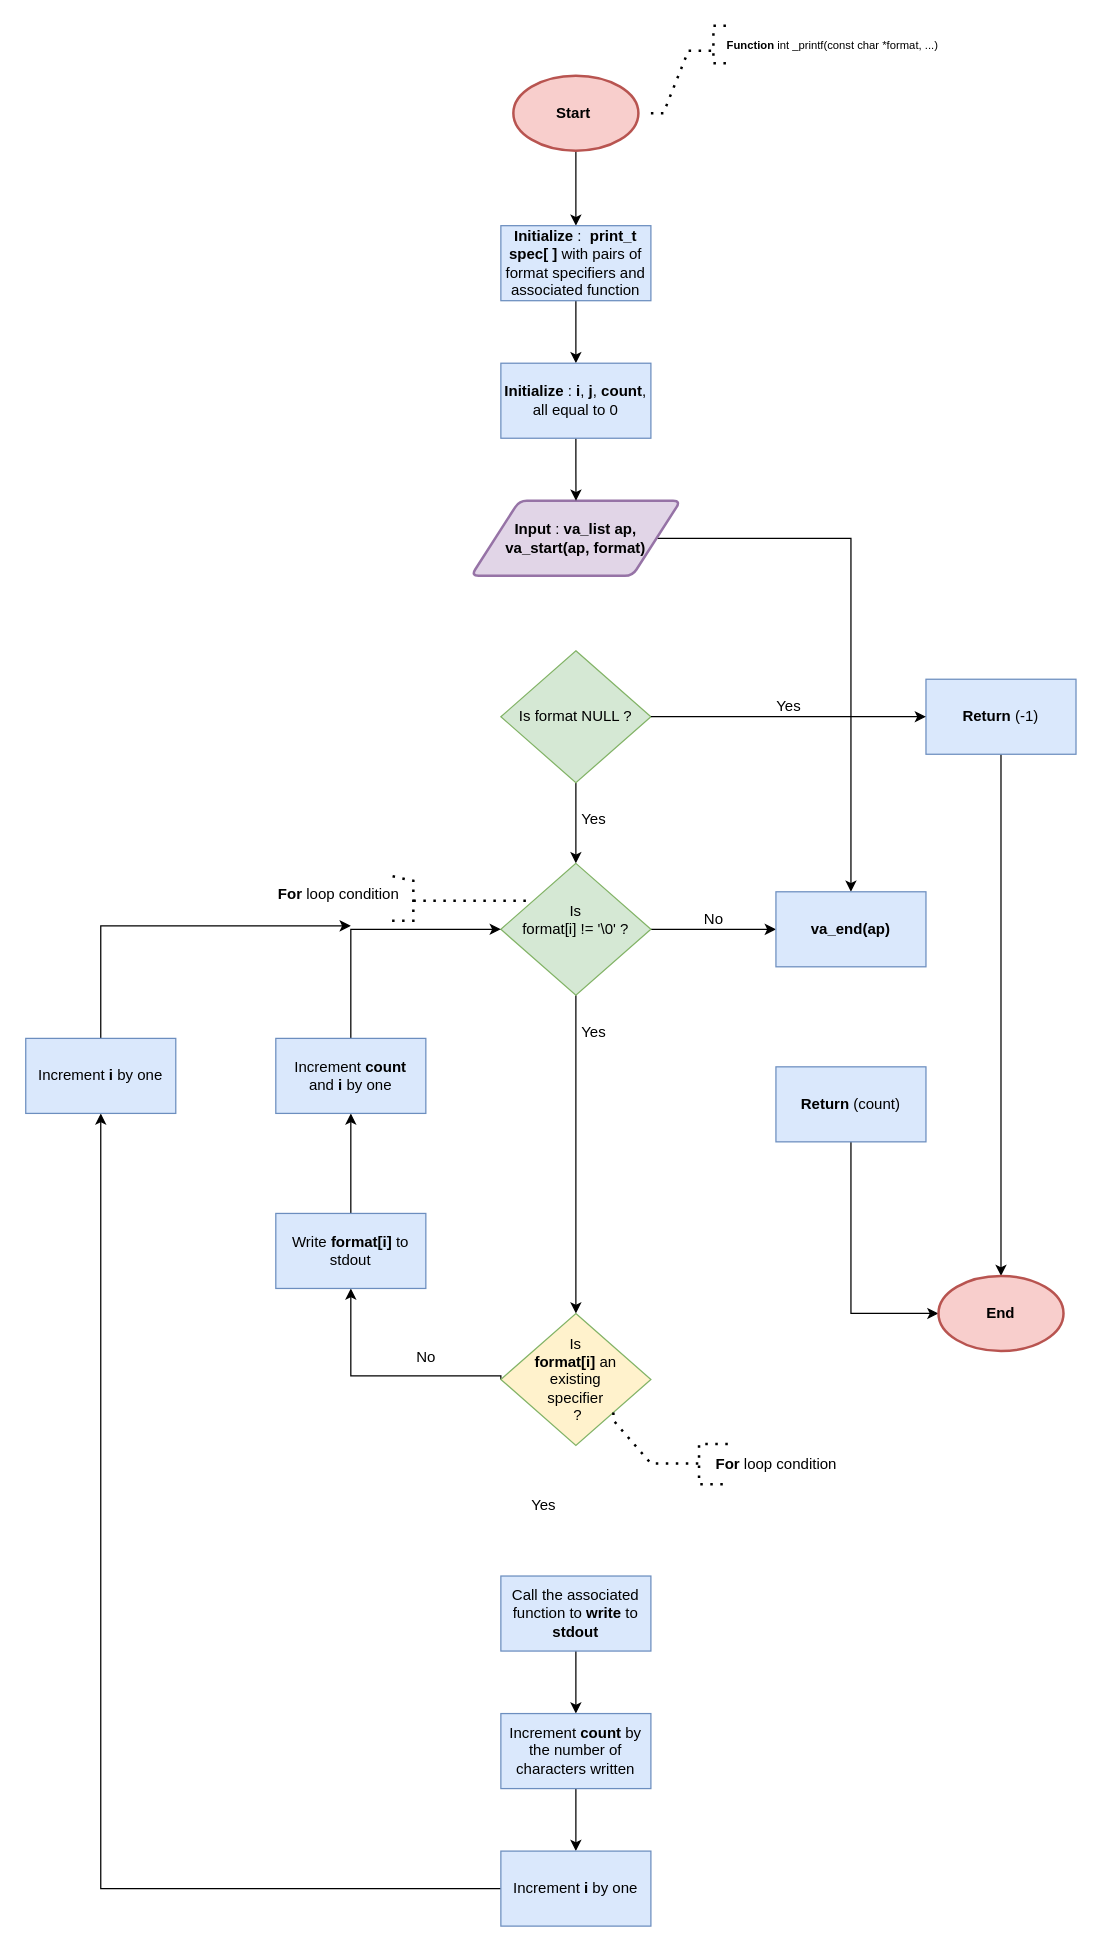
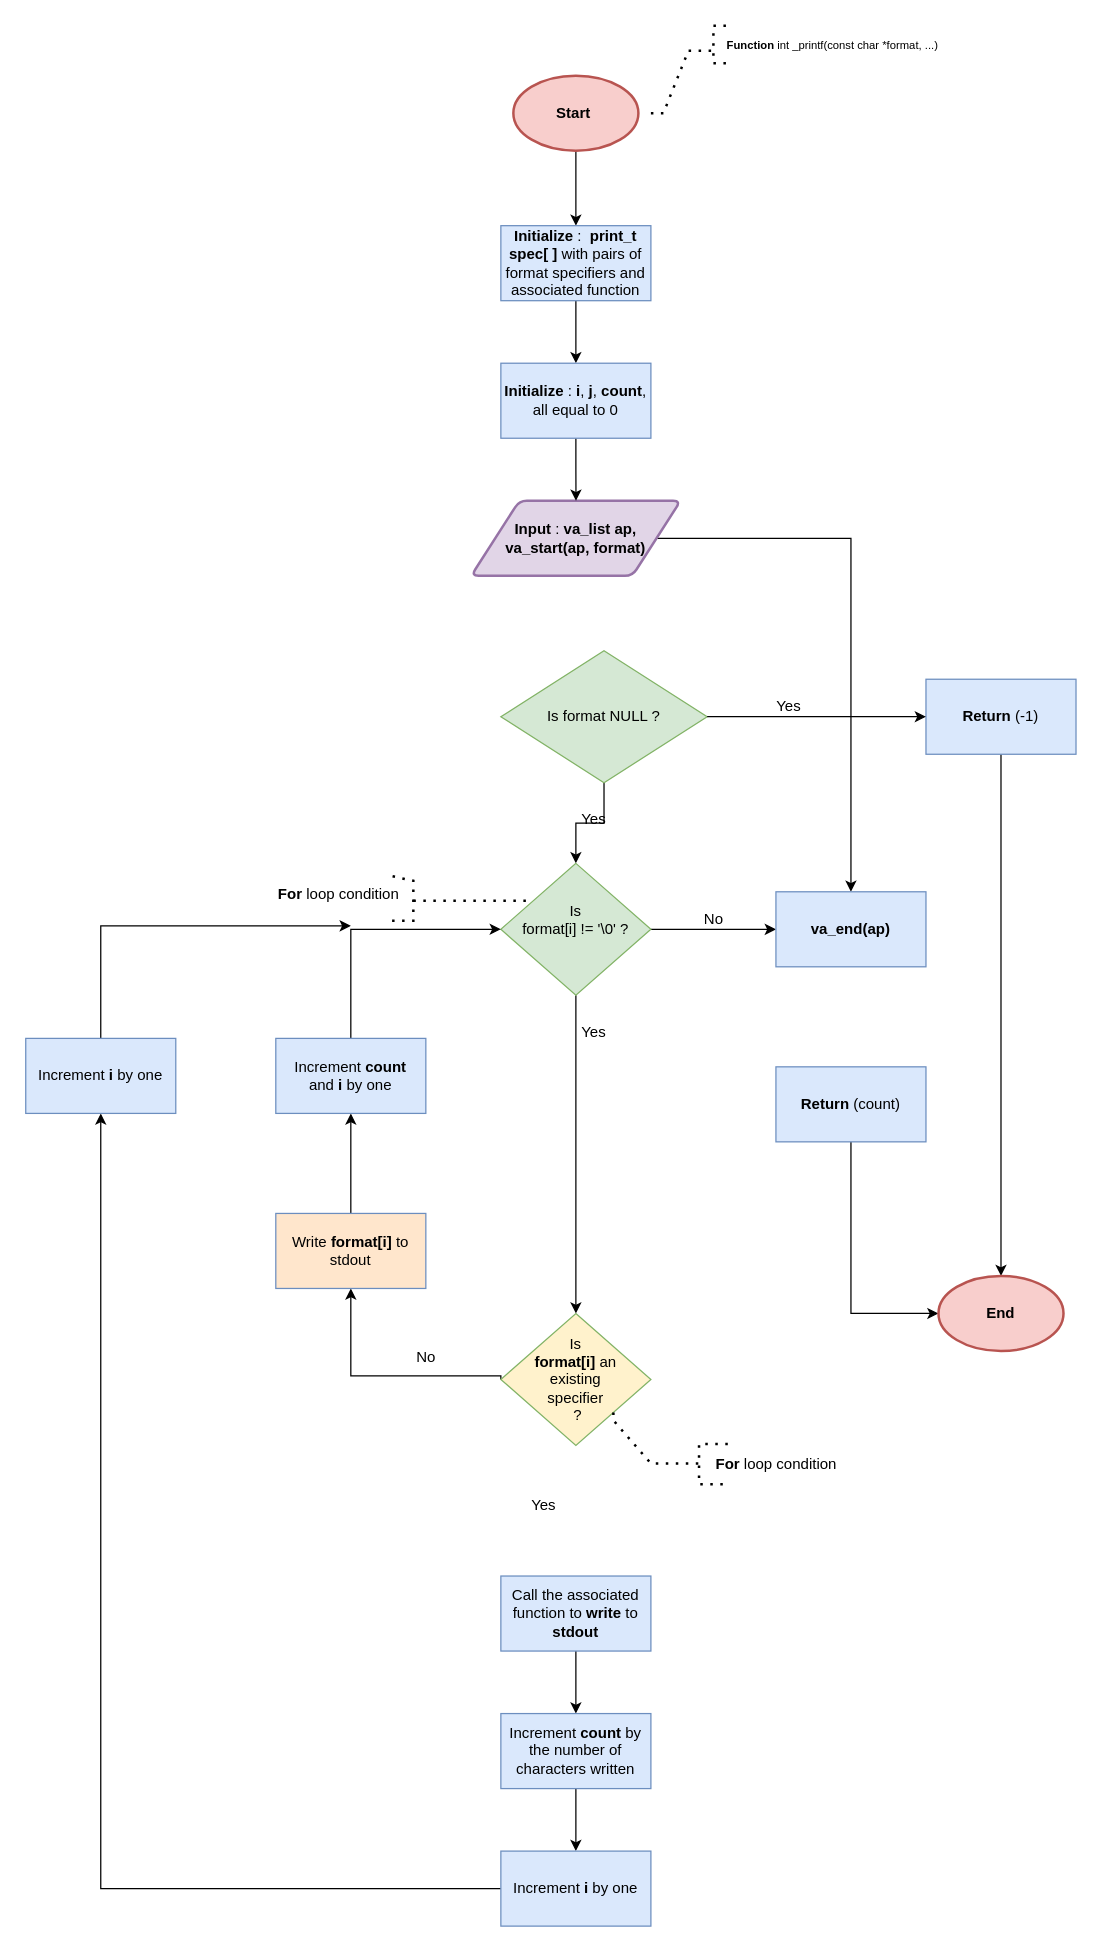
  <mxCell id="0" />
  <mxCell id="1" parent="0" />
  <mxCell id="2" style="edgeStyle=orthogonalEdgeStyle;rounded=0;orthogonalLoop=1;jettySize=auto;html=1;entryX=0.5;entryY=0;entryDx=0;entryDy=0;" edge="1" parent="1" source="3" target="10"><mxGeometry relative="1" as="geometry" /></mxCell>
  <mxCell id="3" value="&lt;b&gt;Start&lt;/b&gt;&amp;nbsp;" style="strokeWidth=2;html=1;shape=mxgraph.flowchart.start_1;whiteSpace=wrap;fillColor=#f8cecc;strokeColor=#b85450;" vertex="1" parent="1"><mxGeometry x="410" y="60" width="100" height="60" as="geometry" /></mxCell>
  <mxCell id="4" style="edgeStyle=orthogonalEdgeStyle;rounded=0;orthogonalLoop=1;jettySize=auto;html=1;" edge="1" parent="1" source="5" target="22"><mxGeometry relative="1" as="geometry" /></mxCell>
  <mxCell id="5" value="&lt;b&gt;Input&lt;/b&gt; : &lt;b&gt;va_list ap,&lt;br&gt;va_start(ap, format)&lt;br&gt;&lt;/b&gt;" style="shape=parallelogram;html=1;strokeWidth=2;perimeter=parallelogramPerimeter;whiteSpace=wrap;rounded=1;arcSize=12;size=0.23;fillColor=#e1d5e7;strokeColor=#9673a6;" vertex="1" parent="1"><mxGeometry x="376.25" y="400" width="167.5" height="60" as="geometry" /></mxCell>
  <mxCell id="6" value="" style="endArrow=none;dashed=1;html=1;dashPattern=1 3;strokeWidth=2;rounded=0;" edge="1" parent="1"><mxGeometry width="50" height="50" relative="1" as="geometry"><mxPoint x="520" y="90" as="sourcePoint" /><mxPoint x="570" y="40" as="targetPoint" /><Array as="points"><mxPoint x="530" y="90" /><mxPoint x="550" y="40" /></Array></mxGeometry></mxCell>
  <mxCell id="7" value="" style="endArrow=none;dashed=1;html=1;dashPattern=1 3;strokeWidth=2;rounded=0;" edge="1" parent="1"><mxGeometry width="50" height="50" relative="1" as="geometry"><mxPoint x="580" as="sourcePoint" y="50" /><mxPoint x="580" y="20" as="targetPoint" /><Array as="points"><mxPoint x="570" y="50" /><mxPoint x="570" y="30" /><mxPoint x="570" y="20" /></Array></mxGeometry></mxCell>
  <mxCell id="8" value="&lt;font style=&quot;font-size: 9px;&quot;&gt;&lt;b&gt;Function&lt;/b&gt;&amp;nbsp;int _printf(const char *format, ...)&lt;/font&gt;" style="text;html=1;align=center;verticalAlign=middle;resizable=0;points=[];autosize=1;strokeColor=none;fillColor=none;" vertex="1" parent="1"><mxGeometry x="570" y="20" width="190" height="30" as="geometry" /></mxCell>
  <mxCell id="9" style="edgeStyle=orthogonalEdgeStyle;rounded=0;orthogonalLoop=1;jettySize=auto;html=1;" edge="1" parent="1" source="10" target="12"><mxGeometry relative="1" as="geometry" /></mxCell>
  <mxCell id="10" value="&lt;b&gt;Initialize&lt;/b&gt; : &amp;nbsp;&lt;b&gt;print_t spec[ ]&lt;/b&gt; with pairs of format specifiers and associated function" style="rounded=0;whiteSpace=wrap;html=1;fillColor=#dae8fc;strokeColor=#6c8ebf;" vertex="1" parent="1"><mxGeometry x="400" y="180" width="120" height="60" as="geometry" /></mxCell>
  <mxCell id="11" style="edgeStyle=orthogonalEdgeStyle;rounded=0;orthogonalLoop=1;jettySize=auto;html=1;exitX=0.5;exitY=1;exitDx=0;exitDy=0;" edge="1" parent="1" source="12" target="5"><mxGeometry relative="1" as="geometry" /></mxCell>
  <mxCell id="12" value="&lt;b&gt;Initialize&lt;/b&gt; : &lt;b&gt;i&lt;/b&gt;,&lt;b&gt; j&lt;/b&gt;,&amp;nbsp;&lt;b&gt;count&lt;/b&gt;, all equal to 0" style="rounded=0;whiteSpace=wrap;html=1;fillColor=#dae8fc;strokeColor=#6c8ebf;" vertex="1" parent="1"><mxGeometry x="400" y="290" width="120" height="60" as="geometry" /></mxCell>
  <mxCell id="13" style="edgeStyle=orthogonalEdgeStyle;rounded=0;orthogonalLoop=1;jettySize=auto;html=1;exitX=0.5;exitY=1;exitDx=0;exitDy=0;entryX=0.5;entryY=0;entryDx=0;entryDy=0;" edge="1" parent="1" source="14" target="21"><mxGeometry relative="1" as="geometry" /></mxCell>
- <mxCell id="14" value="Is format NULL ?" style="rhombus;whiteSpace=wrap;html=1;fillColor=#d5e8d4;strokeColor=#82b366;" vertex="1" parent="1"><mxGeometry x="400" y="520" width="120" height="105.5" as="geometry" /></mxCell>
+ <mxCell id="14" value="Is format NULL ?" style="rhombus;whiteSpace=wrap;html=1;fillColor=#d5e8d4;strokeColor=#82b366;" vertex="1" parent="1"><mxGeometry x="400" y="520" width="165" height="105.5" as="geometry" /></mxCell>
  <mxCell id="15" style="edgeStyle=orthogonalEdgeStyle;rounded=0;orthogonalLoop=1;jettySize=auto;html=1;entryX=0.5;entryY=0;entryDx=0;entryDy=0;entryPerimeter=0;" edge="1" parent="1" source="16" target="26"><mxGeometry relative="1" as="geometry" /></mxCell>
  <mxCell id="16" value="&lt;b&gt;Return&lt;/b&gt; (-1)" style="rounded=0;whiteSpace=wrap;html=1;fillColor=#dae8fc;strokeColor=#6c8ebf;" vertex="1" parent="1"><mxGeometry x="740" y="542.75" width="120" height="60" as="geometry" /></mxCell>
  <mxCell id="17" value="" style="endArrow=classic;html=1;rounded=0;exitX=1;exitY=0.5;exitDx=0;exitDy=0;entryX=0;entryY=0.5;entryDx=0;entryDy=0;" edge="1" parent="1" source="14" target="16"><mxGeometry width="50" height="50" relative="1" as="geometry"><mxPoint x="520" y="575" as="sourcePoint" /><mxPoint x="600" y="573" as="targetPoint" /><Array as="points" /></mxGeometry></mxCell>
  <mxCell id="18" value="Yes" style="text;html=1;align=center;verticalAlign=middle;resizable=0;points=[];autosize=1;strokeColor=none;fillColor=none;" vertex="1" parent="1"><mxGeometry x="610" y="550" width="40" height="30" as="geometry" /></mxCell>
  <mxCell id="19" value="" style="edgeStyle=orthogonalEdgeStyle;rounded=0;orthogonalLoop=1;jettySize=auto;html=1;" edge="1" parent="1" source="21" target="22"><mxGeometry relative="1" as="geometry" /></mxCell>
  <mxCell id="20" style="edgeStyle=orthogonalEdgeStyle;rounded=0;orthogonalLoop=1;jettySize=auto;html=1;entryX=0.5;entryY=0;entryDx=0;entryDy=0;" edge="1" parent="1" source="21" target="33"><mxGeometry relative="1" as="geometry"><mxPoint x="460" y="850" as="targetPoint" /></mxGeometry></mxCell>
  <mxCell id="21" value="Is&lt;br&gt;format[i] != '\0' ?&lt;br&gt;&amp;nbsp; &amp;nbsp;" style="rhombus;whiteSpace=wrap;html=1;fillColor=#d5e8d4;strokeColor=#82b366;" vertex="1" parent="1"><mxGeometry x="400" y="690" width="120" height="105.5" as="geometry" /></mxCell>
  <mxCell id="22" value="&lt;b&gt;va_end(ap)&lt;/b&gt;" style="whiteSpace=wrap;html=1;fillColor=#dae8fc;strokeColor=#6c8ebf;" vertex="1" parent="1"><mxGeometry x="620" y="712.75" width="120" height="60" as="geometry" /></mxCell>
  <mxCell id="23" value="No" style="text;html=1;align=center;verticalAlign=middle;resizable=0;points=[];autosize=1;strokeColor=none;fillColor=none;" vertex="1" parent="1"><mxGeometry x="550" y="720" width="40" height="30" as="geometry" /></mxCell>
  <mxCell id="24" value="" style="edgeStyle=orthogonalEdgeStyle;rounded=0;orthogonalLoop=1;jettySize=auto;html=1;entryX=0;entryY=0.5;entryDx=0;entryDy=0;entryPerimeter=0;" edge="1" parent="1" source="25" target="26"><mxGeometry relative="1" as="geometry"><mxPoint x="680" y="1060" as="targetPoint" /><Array as="points"><mxPoint x="680" y="1050" /></Array></mxGeometry></mxCell>
  <mxCell id="25" value="&lt;b&gt;Return&lt;/b&gt; (count)" style="whiteSpace=wrap;html=1;fillColor=#dae8fc;strokeColor=#6c8ebf;" vertex="1" parent="1"><mxGeometry x="620" y="852.75" width="120" height="60" as="geometry" /></mxCell>
  <mxCell id="26" value="&lt;b&gt;End&lt;/b&gt;" style="strokeWidth=2;html=1;shape=mxgraph.flowchart.start_1;whiteSpace=wrap;fillColor=#f8cecc;strokeColor=#b85450;" vertex="1" parent="1"><mxGeometry x="750" y="1020" width="100" height="60" as="geometry" /></mxCell>
  <mxCell id="27" value="Yes" style="text;html=1;align=center;verticalAlign=middle;resizable=0;points=[];autosize=1;strokeColor=none;fillColor=none;" vertex="1" parent="1"><mxGeometry x="454" y="640" width="40" height="30" as="geometry" /></mxCell>
  <mxCell id="28" value="" style="endArrow=none;dashed=1;html=1;dashPattern=1 3;strokeWidth=2;rounded=0;entryX=0.167;entryY=0.284;entryDx=0;entryDy=0;entryPerimeter=0;" edge="1" parent="1" target="21"><mxGeometry width="50" height="50" relative="1" as="geometry"><mxPoint x="330" y="720" as="sourcePoint" /><mxPoint x="400" y="745.5" as="targetPoint" /><Array as="points"><mxPoint x="350" y="720" /><mxPoint x="400" y="720" /></Array></mxGeometry></mxCell>
  <mxCell id="29" value="" style="endArrow=none;dashed=1;html=1;dashPattern=1 3;strokeWidth=2;rounded=0;entryX=0.839;entryY=-0.008;entryDx=0;entryDy=0;entryPerimeter=0;" edge="1" parent="1" target="30"><mxGeometry width="50" height="50" relative="1" as="geometry"><mxPoint x="313" y="736" as="sourcePoint" /><mxPoint x="310" y="690" as="targetPoint" /><Array as="points"><mxPoint x="330" y="736" /><mxPoint x="330" y="704" /></Array></mxGeometry></mxCell>
  <mxCell id="30" value="&lt;b&gt;For&lt;/b&gt; loop condition" style="text;html=1;align=center;verticalAlign=middle;resizable=0;points=[];autosize=1;strokeColor=none;fillColor=none;" vertex="1" parent="1"><mxGeometry x="210" y="700" width="120" height="30" as="geometry" /></mxCell>
  <mxCell id="31" value="Yes" style="text;html=1;align=center;verticalAlign=middle;resizable=0;points=[];autosize=1;strokeColor=none;fillColor=none;" vertex="1" parent="1"><mxGeometry x="454" y="810" width="40" height="30" as="geometry" /></mxCell>
  <mxCell id="32" style="edgeStyle=orthogonalEdgeStyle;rounded=0;orthogonalLoop=1;jettySize=auto;html=1;exitX=0;exitY=0.5;exitDx=0;exitDy=0;" edge="1" parent="1" source="33"><mxGeometry relative="1" as="geometry"><mxPoint x="280" y="1030" as="targetPoint" /><Array as="points"><mxPoint x="400" y="1100" /><mxPoint x="280" y="1100" /></Array></mxGeometry></mxCell>
  <mxCell id="33" value="Is&lt;br&gt;&lt;b&gt;format[i]&lt;/b&gt; an&lt;br&gt;existing&lt;br&gt;specifier&lt;br&gt;&amp;nbsp;?" style="rhombus;whiteSpace=wrap;html=1;fillColor=#fff2cc;strokeColor=#82b366;" vertex="1" parent="1"><mxGeometry x="400" y="1050" width="120" height="105.5" as="geometry" /></mxCell>
  <mxCell id="34" value="" style="edgeStyle=orthogonalEdgeStyle;rounded=0;orthogonalLoop=1;jettySize=auto;html=1;" edge="1" parent="1" source="35" target="37"><mxGeometry relative="1" as="geometry" /></mxCell>
  <mxCell id="35" value="Call the associated&lt;br&gt;function to &lt;b&gt;write&lt;/b&gt; to&lt;br&gt;&lt;b&gt;stdout&lt;/b&gt;" style="whiteSpace=wrap;html=1;fillColor=#dae8fc;strokeColor=#6c8ebf;" vertex="1" parent="1"><mxGeometry x="400" y="1260" width="120" height="60" as="geometry" /></mxCell>
  <mxCell id="36" value="" style="edgeStyle=orthogonalEdgeStyle;rounded=0;orthogonalLoop=1;jettySize=auto;html=1;" edge="1" parent="1" source="37" target="46"><mxGeometry relative="1" as="geometry" /></mxCell>
  <mxCell id="37" value="Increment &lt;b&gt;count&lt;/b&gt; by the number of characters written" style="whiteSpace=wrap;html=1;fillColor=#dae8fc;strokeColor=#6c8ebf;" vertex="1" parent="1"><mxGeometry x="400" y="1370" width="120" height="60" as="geometry" /></mxCell>
  <mxCell id="38" value="No" style="text;html=1;align=center;verticalAlign=middle;resizable=0;points=[];autosize=1;strokeColor=none;fillColor=none;" vertex="1" parent="1"><mxGeometry x="320" y="1070" width="40" height="30" as="geometry" /></mxCell>
  <mxCell id="39" value="" style="endArrow=none;dashed=1;html=1;dashPattern=1 3;strokeWidth=2;rounded=0;exitX=1;exitY=1;exitDx=0;exitDy=0;" edge="1" parent="1" source="33"><mxGeometry width="50" height="50" relative="1" as="geometry"><mxPoint x="500" y="1135.5" as="sourcePoint" /><mxPoint x="560" y="1170" as="targetPoint" /><Array as="points"><mxPoint x="490" y="1135.5" /><mxPoint x="520" y="1170" /></Array></mxGeometry></mxCell>
  <mxCell id="40" value="&lt;b&gt;For&lt;/b&gt; loop condition" style="text;html=1;align=center;verticalAlign=middle;resizable=0;points=[];autosize=1;strokeColor=none;fillColor=none;" vertex="1" parent="1"><mxGeometry x="560" y="1155.5" width="120" height="30" as="geometry" /></mxCell>
  <mxCell id="41" value="" style="endArrow=none;dashed=1;html=1;dashPattern=1 3;strokeWidth=2;rounded=0;" edge="1" parent="1"><mxGeometry width="50" height="50" relative="1" as="geometry"><mxPoint x="581.5" y="1154.5" as="sourcePoint" /><mxPoint x="581.5" y="1186.5" as="targetPoint" /><Array as="points"><mxPoint x="558.5" y="1154.5" /><mxPoint x="558.5" y="1186.5" /></Array></mxGeometry></mxCell>
  <mxCell id="42" style="edgeStyle=orthogonalEdgeStyle;rounded=0;orthogonalLoop=1;jettySize=auto;html=1;entryX=0;entryY=0.5;entryDx=0;entryDy=0;exitX=0.5;exitY=0;exitDx=0;exitDy=0;" edge="1" parent="1" source="47" target="21"><mxGeometry relative="1" as="geometry"><mxPoint x="280" y="740" as="targetPoint" /><mxPoint x="280" y="800" as="sourcePoint" /><Array as="points"><mxPoint x="280" y="743" /></Array></mxGeometry></mxCell>
  <mxCell id="43" value="" style="edgeStyle=orthogonalEdgeStyle;rounded=0;orthogonalLoop=1;jettySize=auto;html=1;" edge="1" parent="1" source="44" target="47"><mxGeometry relative="1" as="geometry" /></mxCell>
- <mxCell id="44" value="Write &lt;b&gt;format[i]&lt;/b&gt; to stdout" style="rounded=0;whiteSpace=wrap;html=1;fillColor=#dae8fc;strokeColor=#6c8ebf;" vertex="1" parent="1"><mxGeometry x="220" y="970" width="120" height="60" as="geometry" /></mxCell>
+ <mxCell id="44" value="Write &lt;b&gt;format[i]&lt;/b&gt; to stdout" style="rounded=0;whiteSpace=wrap;html=1;fillColor=#ffe6cc;strokeColor=#6c8ebf;" vertex="1" parent="1"><mxGeometry x="220" y="970" width="120" height="60" as="geometry" /></mxCell>
  <mxCell id="45" style="edgeStyle=orthogonalEdgeStyle;rounded=0;orthogonalLoop=1;jettySize=auto;html=1;" edge="1" parent="1" source="46" target="50"><mxGeometry relative="1" as="geometry"><mxPoint x="80" y="890" as="targetPoint" /></mxGeometry></mxCell>
  <mxCell id="46" value="Increment &lt;b&gt;i&lt;/b&gt; by one" style="whiteSpace=wrap;html=1;fillColor=#dae8fc;strokeColor=#6c8ebf;" vertex="1" parent="1"><mxGeometry x="400" y="1480" width="120" height="60" as="geometry" /></mxCell>
  <mxCell id="47" value="Increment &lt;b&gt;count&lt;/b&gt; and&amp;nbsp;&lt;b&gt;i&lt;/b&gt; by one" style="whiteSpace=wrap;html=1;fillColor=#dae8fc;strokeColor=#6c8ebf;rounded=0;" vertex="1" parent="1"><mxGeometry x="220" y="830" width="120" height="60" as="geometry" /></mxCell>
  <mxCell id="48" value="Yes" style="text;html=1;align=center;verticalAlign=middle;resizable=0;points=[];autosize=1;strokeColor=none;fillColor=none;" vertex="1" parent="1"><mxGeometry x="414" y="1189" width="40" height="30" as="geometry" /></mxCell>
  <mxCell id="49" style="edgeStyle=orthogonalEdgeStyle;rounded=0;orthogonalLoop=1;jettySize=auto;html=1;" edge="1" parent="1" source="50"><mxGeometry relative="1" as="geometry"><mxPoint x="280" y="740" as="targetPoint" /><Array as="points"><mxPoint x="80" y="740" /></Array></mxGeometry></mxCell>
  <mxCell id="50" value="Increment &lt;b&gt;i&lt;/b&gt; by one" style="rounded=0;whiteSpace=wrap;html=1;fillColor=#dae8fc;strokeColor=#6c8ebf;" vertex="1" parent="1"><mxGeometry x="20" y="830" width="120" height="60" as="geometry" /></mxCell>
